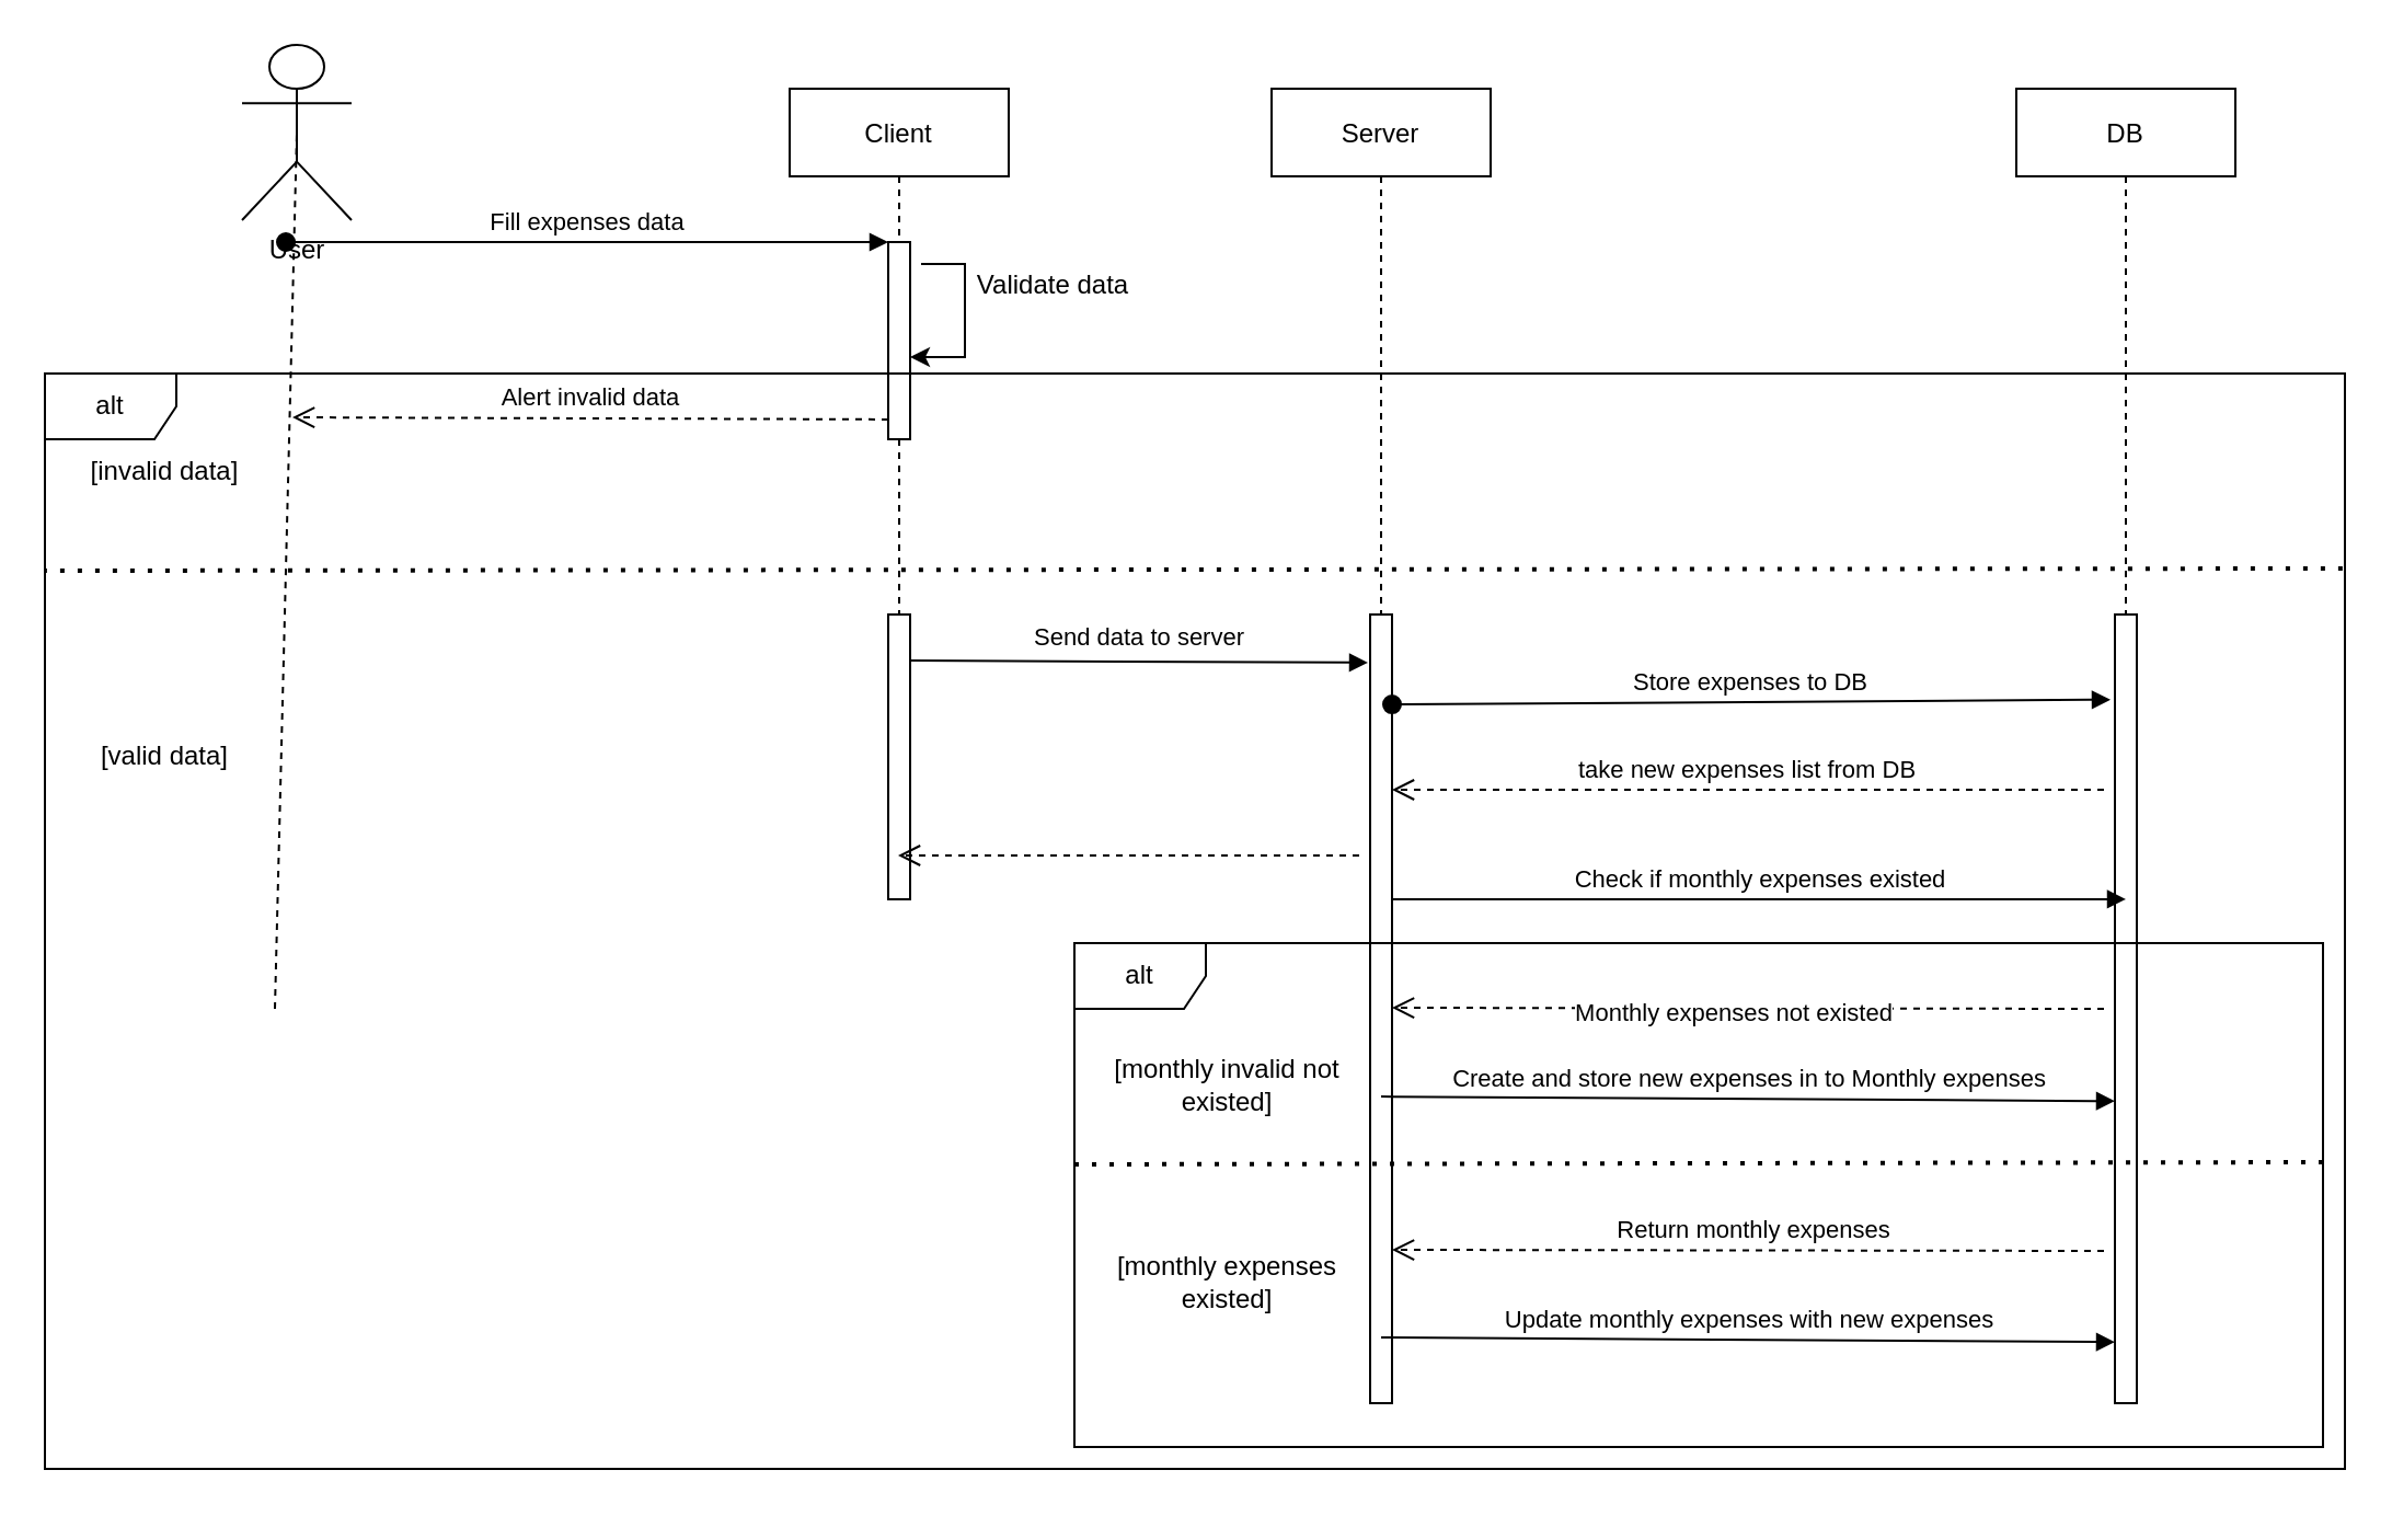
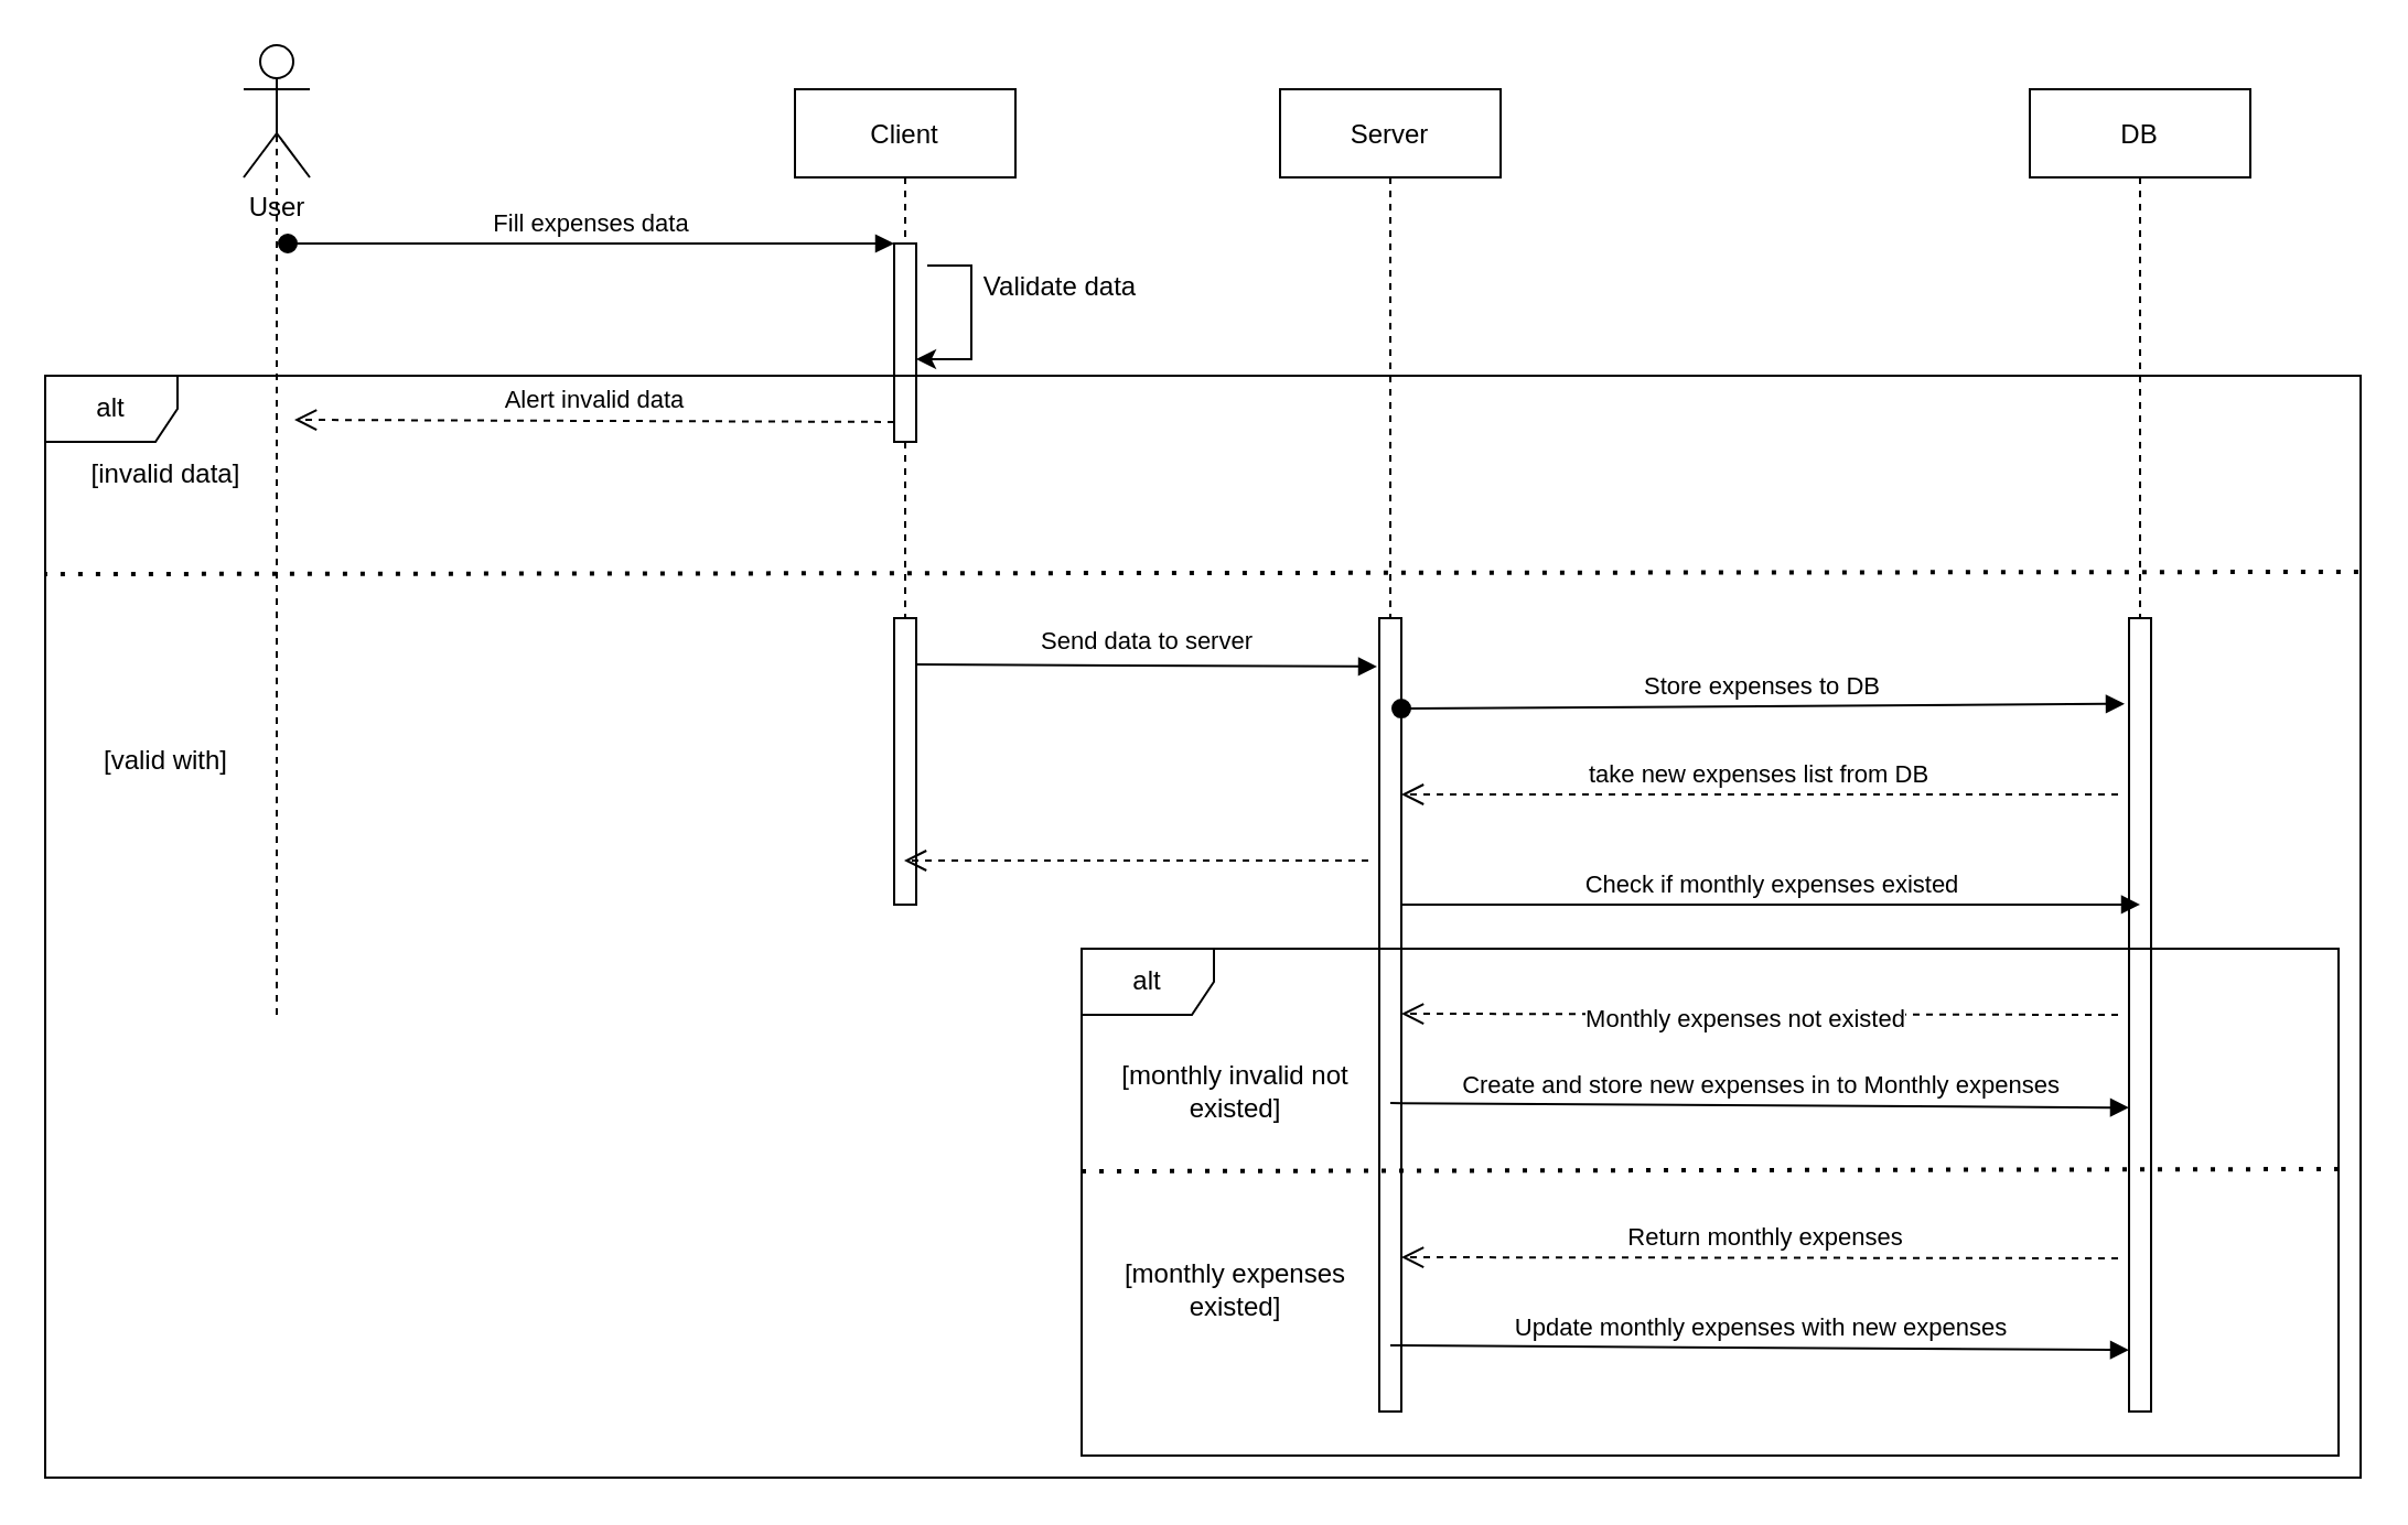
  <mxCell id="0" />
  <mxCell id="1" parent="0" />
  <mxCell id="2" value="" style="points=[];perimeter=orthogonalPerimeter;rounded=0;shadow=0;strokeWidth=1;" parent="1" vertex="1"><mxGeometry x="965" y="280" width="10" height="360" as="geometry" /></mxCell>
  <mxCell id="3" value="" style="points=[];perimeter=orthogonalPerimeter;rounded=0;shadow=0;strokeWidth=1;" parent="1" vertex="1"><mxGeometry x="625" y="280" width="10" height="360" as="geometry" /></mxCell>
  <mxCell id="4" value="Server" style="shape=umlLifeline;perimeter=lifelinePerimeter;container=1;collapsible=0;recursiveResize=0;rounded=0;shadow=0;strokeWidth=1;" parent="1" vertex="1"><mxGeometry x="580" y="40" width="100" height="240" as="geometry" /></mxCell>
  <mxCell id="5" value="Client" style="shape=umlLifeline;perimeter=lifelinePerimeter;container=1;collapsible=0;recursiveResize=0;rounded=0;shadow=0;strokeWidth=1;" parent="1" vertex="1"><mxGeometry x="360" y="40" width="100" height="360" as="geometry" /></mxCell>
  <mxCell id="6" value="" style="points=[];perimeter=orthogonalPerimeter;rounded=0;shadow=0;strokeWidth=1;" parent="5" vertex="1"><mxGeometry x="45" y="70" width="10" height="90" as="geometry" /></mxCell>
  <mxCell id="7" value="Fill expenses data" style="verticalAlign=bottom;startArrow=oval;endArrow=block;startSize=8;shadow=0;strokeWidth=1;" parent="5" target="6" edge="1"><mxGeometry relative="1" as="geometry"><mxPoint x="-230" y="70" as="sourcePoint" /></mxGeometry></mxCell>
  <mxCell id="8" value="" style="endArrow=none;html=1;rounded=0;exitX=1;exitY=0.053;exitDx=0;exitDy=0;exitPerimeter=0;entryX=1;entryY=0.126;entryDx=0;entryDy=0;entryPerimeter=0;edgeStyle=orthogonalEdgeStyle;" parent="5" source="6" target="6" edge="1"><mxGeometry width="50" height="50" relative="1" as="geometry"><mxPoint x="310" y="290" as="sourcePoint" /><mxPoint x="360" y="240" as="targetPoint" /></mxGeometry></mxCell>
  <mxCell id="9" value="" style="points=[];perimeter=orthogonalPerimeter;rounded=0;shadow=0;strokeWidth=1;" parent="5" vertex="1"><mxGeometry x="45" y="240" width="10" height="130" as="geometry" /></mxCell>
  <mxCell id="10" value="Alert invalid data" style="html=1;verticalAlign=bottom;endArrow=open;dashed=1;endSize=8;rounded=0;" parent="5" edge="1"><mxGeometry relative="1" as="geometry"><mxPoint x="45" y="150.96" as="sourcePoint" /><mxPoint x="-227" y="150" as="targetPoint" /></mxGeometry></mxCell>
  <mxCell id="11" value="Send data to server" style="verticalAlign=bottom;endArrow=block;shadow=0;strokeWidth=1;exitX=1;exitY=0.162;exitDx=0;exitDy=0;exitPerimeter=0;entryX=-0.1;entryY=0.061;entryDx=0;entryDy=0;entryPerimeter=0;" parent="1" source="9" target="3" edge="1"><mxGeometry x="0.005" y="2" relative="1" as="geometry"><mxPoint x="245" y="120" as="sourcePoint" /><Array as="points" /><mxPoint as="offset" /></mxGeometry></mxCell>
- <mxCell id="12" value="User" style="shape=umlActor;verticalLabelPosition=bottom;verticalAlign=top;html=1;outlineConnect=0;" parent="1" vertex="1"><mxGeometry x="110" y="20" width="50" height="80" as="geometry" /></mxCell>
+ <mxCell id="12" value="User" style="shape=umlActor;verticalLabelPosition=bottom;verticalAlign=top;html=1;outlineConnect=0;" parent="1" vertex="1"><mxGeometry x="110" y="20" width="30" height="60" as="geometry" /></mxCell>
  <mxCell id="13" value="" style="endArrow=none;dashed=1;html=1;rounded=0;entryX=0.5;entryY=0.5;entryDx=0;entryDy=0;entryPerimeter=0;" parent="1" target="12" edge="1"><mxGeometry width="50" height="50" relative="1" as="geometry"><mxPoint x="125" y="460" as="sourcePoint" /><mxPoint x="420" y="300" as="targetPoint" /></mxGeometry></mxCell>
  <mxCell id="14" value="DB" style="shape=umlLifeline;perimeter=lifelinePerimeter;container=1;collapsible=0;recursiveResize=0;rounded=0;shadow=0;strokeWidth=1;" parent="1" vertex="1"><mxGeometry x="920" y="40" width="100" height="240" as="geometry" /></mxCell>
  <mxCell id="15" value="Store expenses to DB" style="verticalAlign=bottom;startArrow=oval;endArrow=block;startSize=8;shadow=0;strokeWidth=1;exitX=1;exitY=0.114;exitDx=0;exitDy=0;exitPerimeter=0;entryX=-0.2;entryY=0.108;entryDx=0;entryDy=0;entryPerimeter=0;" parent="1" source="3" edge="1" target="2"><mxGeometry relative="1" as="geometry"><mxPoint x="630" y="370" as="sourcePoint" /><mxPoint x="895" y="320" as="targetPoint" /></mxGeometry></mxCell>
  <mxCell id="16" value="" style="edgeStyle=elbowEdgeStyle;elbow=horizontal;endArrow=classic;html=1;rounded=0;entryX=1;entryY=0.583;entryDx=0;entryDy=0;entryPerimeter=0;" parent="1" target="6" edge="1"><mxGeometry width="50" height="50" relative="1" as="geometry"><mxPoint x="420" y="120" as="sourcePoint" /><mxPoint x="720" y="280" as="targetPoint" /><Array as="points"><mxPoint x="440" y="140" /><mxPoint x="460" y="130" /></Array></mxGeometry></mxCell>
  <mxCell id="17" value="alt" style="shape=umlFrame;whiteSpace=wrap;html=1;" parent="1" vertex="1"><mxGeometry x="20" y="170" width="1050" height="500" as="geometry" /></mxCell>
  <mxCell id="18" value="Validate data" style="text;html=1;align=center;verticalAlign=middle;resizable=0;points=[];autosize=1;strokeColor=none;fillColor=none;" parent="1" vertex="1"><mxGeometry x="440" y="120" width="80" height="20" as="geometry" /></mxCell>
  <mxCell id="19" value="[invalid data]" style="text;html=1;strokeColor=none;fillColor=none;align=center;verticalAlign=middle;whiteSpace=wrap;rounded=0;" parent="1" vertex="1"><mxGeometry x="40" y="200" width="70" height="30" as="geometry" /></mxCell>
  <mxCell id="20" value="" style="endArrow=none;dashed=1;html=1;dashPattern=1 3;strokeWidth=2;rounded=0;entryX=0;entryY=0.18;entryDx=0;entryDy=0;entryPerimeter=0;exitX=0.999;exitY=0.178;exitDx=0;exitDy=0;exitPerimeter=0;" parent="1" source="17" target="17" edge="1"><mxGeometry width="50" height="50" relative="1" as="geometry"><mxPoint x="660" y="400" as="sourcePoint" /><mxPoint x="710" y="350" as="targetPoint" /></mxGeometry></mxCell>
  <mxCell id="21" value="take new expenses list from DB" style="html=1;verticalAlign=bottom;endArrow=open;dashed=1;endSize=8;rounded=0;" parent="1" edge="1"><mxGeometry relative="1" as="geometry"><mxPoint x="960" y="360" as="sourcePoint" /><mxPoint x="635" y="360" as="targetPoint" /></mxGeometry></mxCell>
  <mxCell id="22" value="" style="html=1;verticalAlign=bottom;endArrow=open;dashed=1;endSize=8;rounded=0;" parent="1" target="5" edge="1"><mxGeometry relative="1" as="geometry"><mxPoint x="620" y="390" as="sourcePoint" /><mxPoint x="433" y="390" as="targetPoint" /></mxGeometry></mxCell>
- <mxCell id="23" value="[valid data]" style="text;html=1;strokeColor=none;fillColor=none;align=center;verticalAlign=middle;whiteSpace=wrap;rounded=0;" parent="1" vertex="1"><mxGeometry x="40" y="330" width="70" height="30" as="geometry" /></mxCell>
+ <mxCell id="23" value="[valid with]" style="text;html=1;strokeColor=none;fillColor=none;align=center;verticalAlign=middle;whiteSpace=wrap;rounded=0;" parent="1" vertex="1"><mxGeometry x="40" y="330" width="70" height="30" as="geometry" /></mxCell>
  <mxCell id="24" value="Check if monthly expenses existed" style="html=1;verticalAlign=bottom;endArrow=block;rounded=0;entryX=0.5;entryY=0.361;entryDx=0;entryDy=0;entryPerimeter=0;" edge="1" parent="1" target="2"><mxGeometry width="80" relative="1" as="geometry"><mxPoint x="635" y="410" as="sourcePoint" /><mxPoint x="960" y="410" as="targetPoint" /></mxGeometry></mxCell>
  <mxCell id="25" value="Monthly expenses not existed" style="html=1;verticalAlign=bottom;endArrow=open;dashed=1;endSize=8;rounded=0;" edge="1" parent="1"><mxGeometry x="0.038" y="11" relative="1" as="geometry"><mxPoint x="960" y="460" as="sourcePoint" /><mxPoint x="635" y="459.5" as="targetPoint" /><mxPoint as="offset" /></mxGeometry></mxCell>
  <mxCell id="26" value="Create and store new expenses in to Monthly expenses" style="html=1;verticalAlign=bottom;endArrow=block;rounded=0;entryX=0;entryY=0.617;entryDx=0;entryDy=0;entryPerimeter=0;" edge="1" parent="1" target="2"><mxGeometry width="80" relative="1" as="geometry"><mxPoint x="630" y="500.04" as="sourcePoint" /><mxPoint x="895" y="500" as="targetPoint" /></mxGeometry></mxCell>
  <mxCell id="27" value="Return monthly expenses" style="html=1;verticalAlign=bottom;endArrow=open;dashed=1;endSize=8;rounded=0;" edge="1" parent="1"><mxGeometry x="-0.015" relative="1" as="geometry"><mxPoint x="960" y="570.5" as="sourcePoint" /><mxPoint x="635" y="570" as="targetPoint" /><mxPoint as="offset" /></mxGeometry></mxCell>
  <mxCell id="28" value="Update monthly expenses with new expenses" style="html=1;verticalAlign=bottom;endArrow=block;rounded=0;entryX=0;entryY=0.617;entryDx=0;entryDy=0;entryPerimeter=0;" edge="1" parent="1"><mxGeometry width="80" relative="1" as="geometry"><mxPoint x="630" y="610" as="sourcePoint" /><mxPoint x="965" y="612.08" as="targetPoint" /></mxGeometry></mxCell>
  <mxCell id="29" value="alt" style="shape=umlFrame;whiteSpace=wrap;html=1;" vertex="1" parent="1"><mxGeometry x="490" y="430" width="570" height="230" as="geometry" /></mxCell>
  <mxCell id="30" value="" style="endArrow=none;dashed=1;html=1;dashPattern=1 3;strokeWidth=2;rounded=0;exitX=0.999;exitY=0.178;exitDx=0;exitDy=0;exitPerimeter=0;" edge="1" parent="1"><mxGeometry width="50" height="50" relative="1" as="geometry"><mxPoint x="1060" y="530" as="sourcePoint" /><mxPoint x="490" y="531" as="targetPoint" /></mxGeometry></mxCell>
  <mxCell id="31" value="[monthly invalid not existed]" style="text;html=1;strokeColor=none;fillColor=none;align=center;verticalAlign=middle;whiteSpace=wrap;rounded=0;" vertex="1" parent="1"><mxGeometry x="500" y="480" width="120" height="30" as="geometry" /></mxCell>
  <mxCell id="32" value="[monthly expenses existed]" style="text;html=1;strokeColor=none;fillColor=none;align=center;verticalAlign=middle;whiteSpace=wrap;rounded=0;" vertex="1" parent="1"><mxGeometry x="490" y="570" width="140" height="30" as="geometry" /></mxCell>
